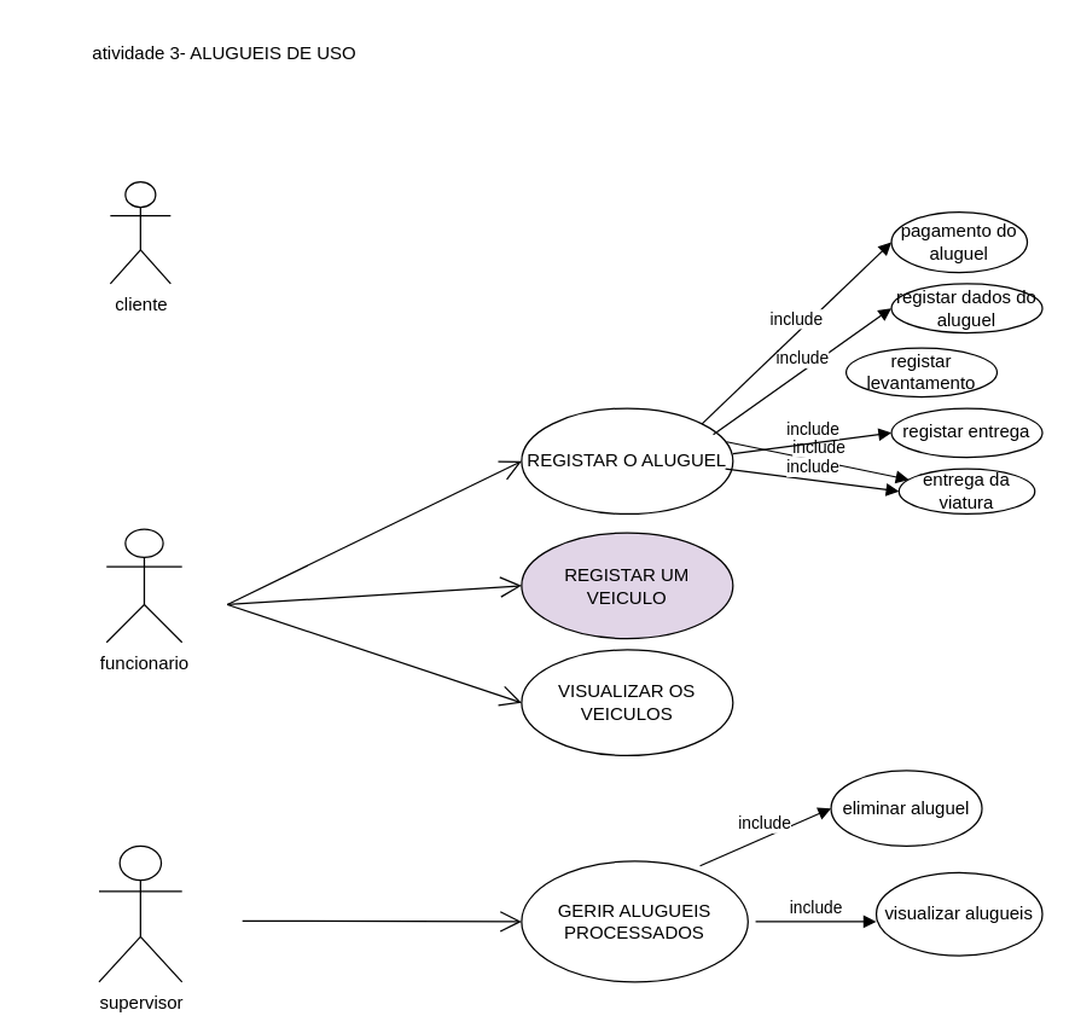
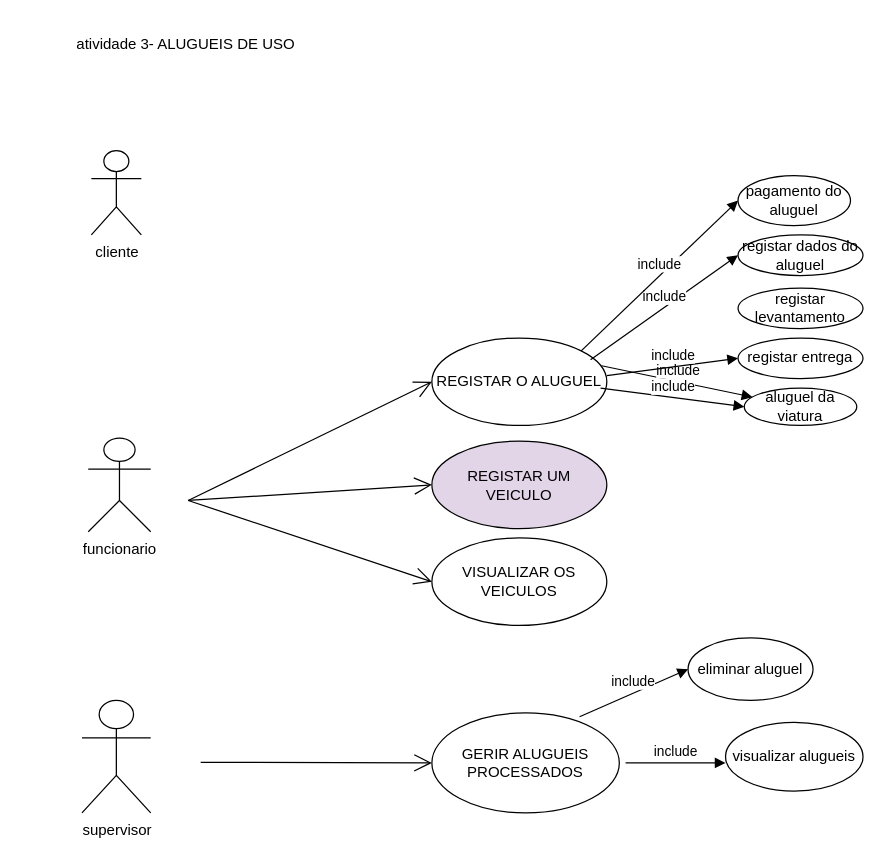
  <mxCell id="0" />
  <mxCell id="1" parent="0" />
  <mxCell id="2" value="cliente" style="shape=umlActor;verticalLabelPosition=bottom;verticalAlign=top;html=1;" vertex="1" parent="1"><mxGeometry x="72.5" y="120" width="40" height="67.5" as="geometry" /></mxCell>
  <mxCell id="3" value="VISUALIZAR OS VEICULOS" style="ellipse;whiteSpace=wrap;html=1;" vertex="1" parent="1"><mxGeometry x="345" y="430" width="140" height="70" as="geometry" /></mxCell>
  <mxCell id="4" value="funcionario" style="shape=umlActor;verticalLabelPosition=bottom;verticalAlign=top;html=1;" vertex="1" parent="1"><mxGeometry x="70" y="350" width="50" height="75" as="geometry" /></mxCell>
  <mxCell id="5" value="&lt;span style=&quot;white-space: pre;&quot;&gt;&#09;&lt;/span&gt;atividade 3- ALUGUEIS DE USO" style="text;html=1;align=center;verticalAlign=middle;whiteSpace=wrap;rounded=0;" vertex="1" parent="1"><mxGeometry x="20" y="20" width="230" height="30" as="geometry" /></mxCell>
  <mxCell id="6" value="supervisor" style="shape=umlActor;verticalLabelPosition=bottom;verticalAlign=top;html=1;" vertex="1" parent="1"><mxGeometry x="65" y="560" width="55" height="90" as="geometry" /></mxCell>
  <mxCell id="7" value="REGISTAR UM VEICULO" style="ellipse;whiteSpace=wrap;html=1;fillColor=#e1d5e7;" vertex="1" parent="1"><mxGeometry x="345" y="352.5" width="140" height="70" as="geometry" /></mxCell>
  <mxCell id="8" value="REGISTAR O ALUGUEL" style="ellipse;whiteSpace=wrap;html=1;" vertex="1" parent="1"><mxGeometry x="345" y="270" width="140" height="70" as="geometry" /></mxCell>
  <mxCell id="9" value="" style="endArrow=open;endFill=1;endSize=12;html=1;rounded=0;entryX=0;entryY=0.5;entryDx=0;entryDy=0;" edge="1" parent="1" target="10"><mxGeometry width="160" relative="1" as="geometry"><mxPoint x="160" y="609.5" as="sourcePoint" /><mxPoint x="320" y="609.5" as="targetPoint" /></mxGeometry></mxCell>
  <mxCell id="10" value="GERIR ALUGUEIS PROCESSADOS" style="ellipse;whiteSpace=wrap;html=1;" vertex="1" parent="1"><mxGeometry x="345" y="570" width="150" height="80" as="geometry" /></mxCell>
  <mxCell id="11" value="" style="endArrow=open;endFill=1;endSize=12;html=1;rounded=0;entryX=0;entryY=0.5;entryDx=0;entryDy=0;" edge="1" parent="1" target="3"><mxGeometry width="160" relative="1" as="geometry"><mxPoint x="150" y="400" as="sourcePoint" /><mxPoint x="350" y="444.5" as="targetPoint" /></mxGeometry></mxCell>
  <mxCell id="12" value="" style="endArrow=open;endFill=1;endSize=12;html=1;rounded=0;entryX=0;entryY=0.5;entryDx=0;entryDy=0;" edge="1" parent="1" target="7"><mxGeometry width="160" relative="1" as="geometry"><mxPoint x="150" y="400" as="sourcePoint" /><mxPoint x="350" y="444.5" as="targetPoint" /></mxGeometry></mxCell>
  <mxCell id="13" value="" style="endArrow=open;endFill=1;endSize=12;html=1;rounded=0;entryX=0;entryY=0.5;entryDx=0;entryDy=0;" edge="1" parent="1" target="8"><mxGeometry width="160" relative="1" as="geometry"><mxPoint x="150" y="400" as="sourcePoint" /><mxPoint x="350" y="444.5" as="targetPoint" /></mxGeometry></mxCell>
  <mxCell id="14" value="include" style="html=1;verticalAlign=bottom;endArrow=block;curved=0;rounded=0;exitX=0.97;exitY=0.317;exitDx=0;exitDy=0;exitPerimeter=0;" edge="1" parent="1" source="8" target="26"><mxGeometry width="80" relative="1" as="geometry"><mxPoint x="490" y="290" as="sourcePoint" /><mxPoint x="580" y="250" as="targetPoint" /></mxGeometry></mxCell>
  <mxCell id="15" value="include" style="html=1;verticalAlign=bottom;endArrow=block;curved=0;rounded=0;entryX=0;entryY=0.5;entryDx=0;entryDy=0;" edge="1" parent="1" target="17"><mxGeometry width="80" relative="1" as="geometry"><mxPoint x="485" y="300" as="sourcePoint" /><mxPoint x="595" y="290" as="targetPoint" /></mxGeometry></mxCell>
- <mxCell id="16" value="registar levantamento" style="ellipse;whiteSpace=wrap;html=1;" vertex="1" parent="1"><mxGeometry x="560" y="230" width="100" height="32.5" as="geometry" /></mxCell>
+ <mxCell id="16" value="registar levantamento" style="ellipse;whiteSpace=wrap;html=1;" vertex="1" parent="1"><mxGeometry x="590" y="230" width="100" height="32.5" as="geometry" /></mxCell>
  <mxCell id="17" value="registar entrega" style="ellipse;whiteSpace=wrap;html=1;" vertex="1" parent="1"><mxGeometry x="590" y="270" width="100" height="32.5" as="geometry" /></mxCell>
  <mxCell id="18" value="registar dados do aluguel" style="ellipse;whiteSpace=wrap;html=1;" vertex="1" parent="1"><mxGeometry x="590" y="187.5" width="100" height="32.5" as="geometry" /></mxCell>
  <mxCell id="19" value="include" style="html=1;verticalAlign=bottom;endArrow=block;curved=0;rounded=0;entryX=0;entryY=0.5;entryDx=0;entryDy=0;exitX=0.907;exitY=0.249;exitDx=0;exitDy=0;exitPerimeter=0;" edge="1" parent="1" source="8" target="18"><mxGeometry width="80" relative="1" as="geometry"><mxPoint x="460" y="274" as="sourcePoint" /><mxPoint x="570" y="230" as="targetPoint" /></mxGeometry></mxCell>
  <mxCell id="20" value="include" style="html=1;verticalAlign=bottom;endArrow=block;curved=0;rounded=0;entryX=0;entryY=0.5;entryDx=0;entryDy=0;exitX=0.788;exitY=0.038;exitDx=0;exitDy=0;exitPerimeter=0;" edge="1" parent="1" source="10" target="22"><mxGeometry width="80" relative="1" as="geometry"><mxPoint x="470" y="570" as="sourcePoint" /><mxPoint x="550" y="570" as="targetPoint" /></mxGeometry></mxCell>
  <mxCell id="21" value="include" style="html=1;verticalAlign=bottom;endArrow=block;curved=0;rounded=0;" edge="1" parent="1"><mxGeometry width="80" relative="1" as="geometry"><mxPoint x="500" y="610" as="sourcePoint" /><mxPoint x="580" y="610" as="targetPoint" /></mxGeometry></mxCell>
  <mxCell id="22" value="eliminar aluguel" style="ellipse;whiteSpace=wrap;html=1;" vertex="1" parent="1"><mxGeometry x="550" y="510" width="100" height="50" as="geometry" /></mxCell>
  <mxCell id="23" value="visualizar alugueis" style="ellipse;whiteSpace=wrap;html=1;" vertex="1" parent="1"><mxGeometry x="580" y="577.5" width="110" height="55" as="geometry" /></mxCell>
  <mxCell id="24" value="include" style="html=1;verticalAlign=bottom;endArrow=block;curved=0;rounded=0;exitX=1;exitY=0;exitDx=0;exitDy=0;entryX=0;entryY=0.5;entryDx=0;entryDy=0;" edge="1" parent="1" source="8" target="25"><mxGeometry width="80" relative="1" as="geometry"><mxPoint x="440" y="230.5" as="sourcePoint" /><mxPoint x="535" y="230" as="targetPoint" /></mxGeometry></mxCell>
  <mxCell id="25" value="pagamento do aluguel" style="ellipse;whiteSpace=wrap;html=1;" vertex="1" parent="1"><mxGeometry x="590" y="140" width="90" height="40" as="geometry" /></mxCell>
- <mxCell id="26" value="entrega da viatura" style="ellipse;whiteSpace=wrap;html=1;" vertex="1" parent="1"><mxGeometry x="595" y="310" width="90" height="30" as="geometry" /></mxCell>
+ <mxCell id="26" value="aluguel da viatura" style="ellipse;whiteSpace=wrap;html=1;" vertex="1" parent="1"><mxGeometry x="595" y="310" width="90" height="30" as="geometry" /></mxCell>
  <mxCell id="27" value="include" style="html=1;verticalAlign=bottom;endArrow=block;curved=0;rounded=0;entryX=0;entryY=0.5;entryDx=0;entryDy=0;" edge="1" parent="1" target="26"><mxGeometry width="80" relative="1" as="geometry"><mxPoint x="480" y="310" as="sourcePoint" /><mxPoint x="600" y="296" as="targetPoint" /></mxGeometry></mxCell>
